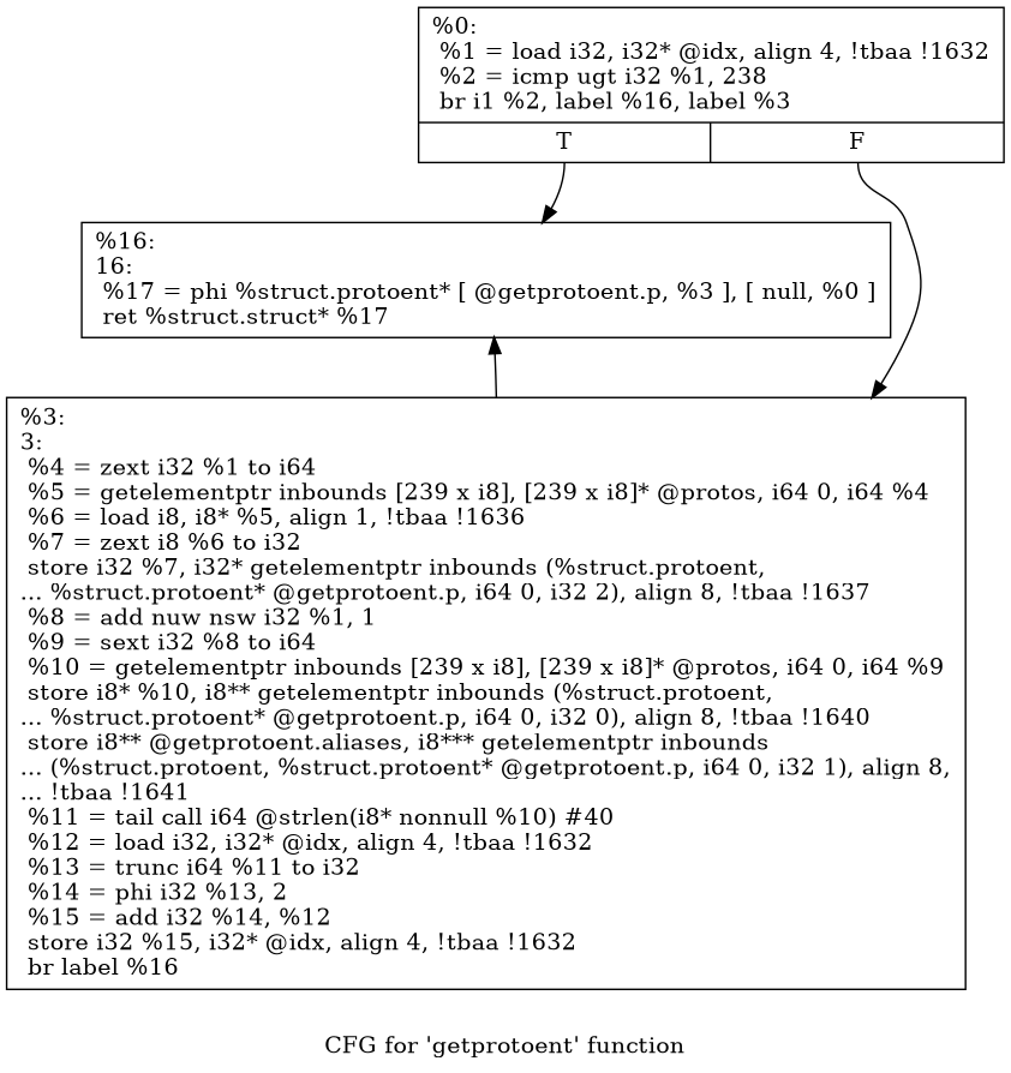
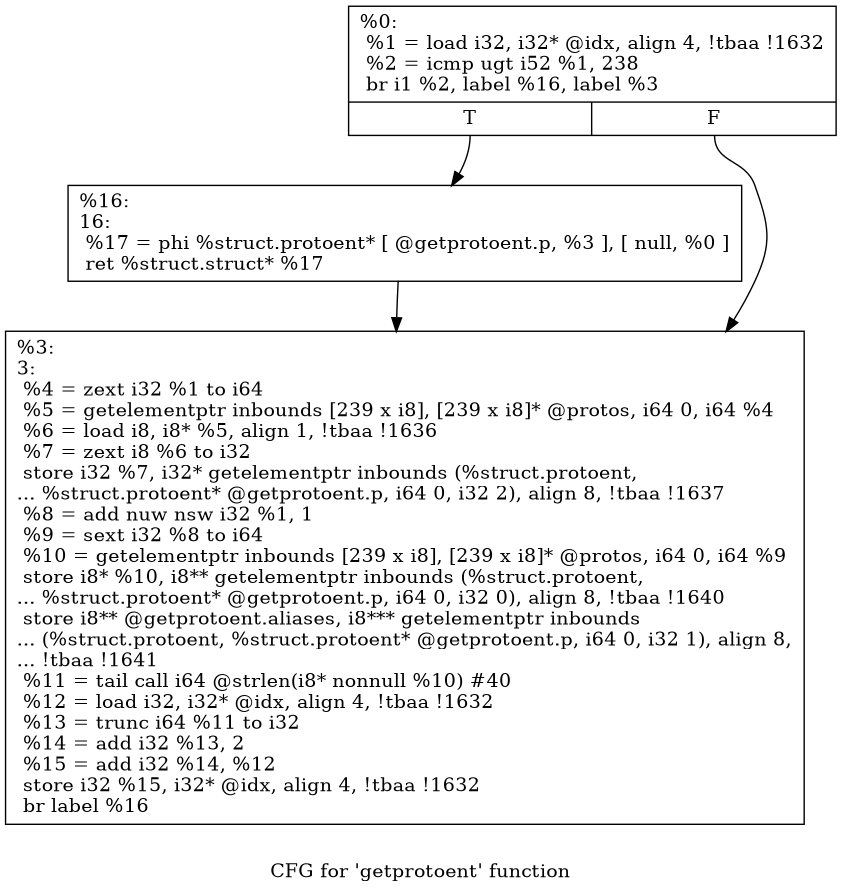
  digraph {
    label="CFG for 'getprotoent' function"
    node [shape=record]
-   n1 [label="{%0:\l  %1 = load i32, i32* @idx, align 4, !tbaa !1632\l  %2 = icmp ugt i32 %1, 238\l  br i1 %2, label %16, label %3\l|{<s0>T|<s1>F}}"]
+   n1 [label="{%0:\l  %1 = load i32, i32* @idx, align 4, !tbaa !1632\l  %2 = icmp ugt i52 %1, 238\l  br i1 %2, label %16, label %3\l|{<s0>T|<s1>F}}"]
    n2 [label="{%16:\l16:                                               \l  %17 = phi %struct.protoent* [ @getprotoent.p, %3 ], [ null, %0 ]\l  ret %struct.struct* %17\l}"]
-   n3 [label="{%3:\l3:                                                \l  %4 = zext i32 %1 to i64\l  %5 = getelementptr inbounds [239 x i8], [239 x i8]* @protos, i64 0, i64 %4\l  %6 = load i8, i8* %5, align 1, !tbaa !1636\l  %7 = zext i8 %6 to i32\l  store i32 %7, i32* getelementptr inbounds (%struct.protoent,\l... %struct.protoent* @getprotoent.p, i64 0, i32 2), align 8, !tbaa !1637\l  %8 = add nuw nsw i32 %1, 1\l  %9 = sext i32 %8 to i64\l  %10 = getelementptr inbounds [239 x i8], [239 x i8]* @protos, i64 0, i64 %9\l  store i8* %10, i8** getelementptr inbounds (%struct.protoent,\l... %struct.protoent* @getprotoent.p, i64 0, i32 0), align 8, !tbaa !1640\l  store i8** @getprotoent.aliases, i8*** getelementptr inbounds\l... (%struct.protoent, %struct.protoent* @getprotoent.p, i64 0, i32 1), align 8,\l... !tbaa !1641\l  %11 = tail call i64 @strlen(i8* nonnull %10) #40\l  %12 = load i32, i32* @idx, align 4, !tbaa !1632\l  %13 = trunc i64 %11 to i32\l  %14 = phi i32 %13, 2\l  %15 = add i32 %14, %12\l  store i32 %15, i32* @idx, align 4, !tbaa !1632\l  br label %16\l}"]
+   n3 [label="{%3:\l3:                                                \l  %4 = zext i32 %1 to i64\l  %5 = getelementptr inbounds [239 x i8], [239 x i8]* @protos, i64 0, i64 %4\l  %6 = load i8, i8* %5, align 1, !tbaa !1636\l  %7 = zext i8 %6 to i32\l  store i32 %7, i32* getelementptr inbounds (%struct.protoent,\l... %struct.protoent* @getprotoent.p, i64 0, i32 2), align 8, !tbaa !1637\l  %8 = add nuw nsw i32 %1, 1\l  %9 = sext i32 %8 to i64\l  %10 = getelementptr inbounds [239 x i8], [239 x i8]* @protos, i64 0, i64 %9\l  store i8* %10, i8** getelementptr inbounds (%struct.protoent,\l... %struct.protoent* @getprotoent.p, i64 0, i32 0), align 8, !tbaa !1640\l  store i8** @getprotoent.aliases, i8*** getelementptr inbounds\l... (%struct.protoent, %struct.protoent* @getprotoent.p, i64 0, i32 1), align 8,\l... !tbaa !1641\l  %11 = tail call i64 @strlen(i8* nonnull %10) #40\l  %12 = load i32, i32* @idx, align 4, !tbaa !1632\l  %13 = trunc i64 %11 to i32\l  %14 = add i32 %13, 2\l  %15 = add i32 %14, %12\l  store i32 %15, i32* @idx, align 4, !tbaa !1632\l  br label %16\l}"]
    n1 -> n2 [tailport=s0]
    n1 -> n3 [tailport=s1]
-   n3 -> n2
+   n2 -> n3
  }
